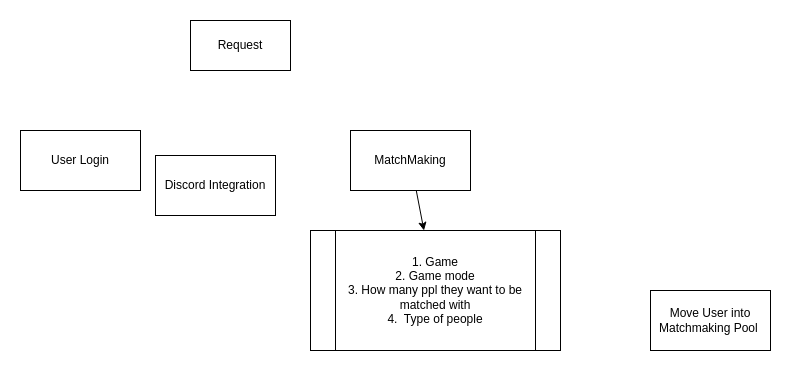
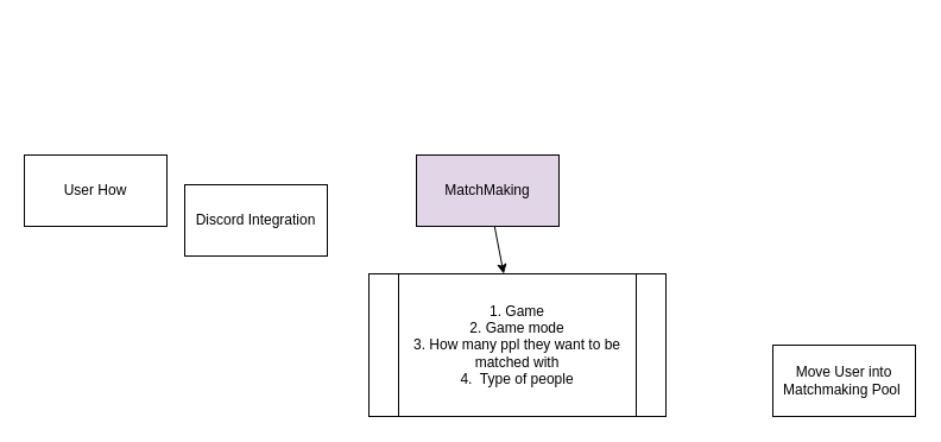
  <mxCell id="0" />
  <mxCell id="1" parent="0" />
- <mxCell id="2" value="Request" style="whiteSpace=wrap;html=1;" parent="1" vertex="1"><mxGeometry x="190" y="20" width="100" height="50" as="geometry" /></mxCell>
- <mxCell id="3" value="User Login" style="whiteSpace=wrap;html=1;" parent="1" vertex="1"><mxGeometry x="20" y="130" width="120" height="60" as="geometry" /></mxCell>
+ <mxCell id="3" value="User How" style="whiteSpace=wrap;html=1;" parent="1" vertex="1"><mxGeometry x="20" y="130" width="120" height="60" as="geometry" /></mxCell>
  <mxCell id="4" value="Discord Integration" style="whiteSpace=wrap;html=1;" parent="1" vertex="1"><mxGeometry x="155" y="155" width="120" height="60" as="geometry" /></mxCell>
  <mxCell id="5" value="" style="edgeStyle=none;html=1;" parent="1" source="6" target="8" edge="1"><mxGeometry relative="1" as="geometry" /></mxCell>
- <mxCell id="6" value="MatchMaking" style="whiteSpace=wrap;html=1;" parent="1" vertex="1"><mxGeometry x="350" y="130" width="120" height="60" as="geometry" /></mxCell>
+ <mxCell id="6" value="MatchMaking" style="whiteSpace=wrap;html=1;fillColor=#e1d5e7;" parent="1" vertex="1"><mxGeometry x="350" y="130" width="120" height="60" as="geometry" /></mxCell>
  <mxCell id="7" value="Move User into Matchmaking Pool&amp;nbsp;" style="whiteSpace=wrap;html=1;" parent="1" vertex="1"><mxGeometry x="650" y="290" width="120" height="60" as="geometry" /></mxCell>
  <mxCell id="8" value="1. Game&lt;br&gt;2. Game mode&lt;br&gt;3. How many ppl they want to be matched with&lt;br&gt;4.&amp;nbsp; Type of people" style="shape=process;whiteSpace=wrap;html=1;backgroundOutline=1;" parent="1" vertex="1"><mxGeometry x="310" y="230" width="250" height="120" as="geometry" /></mxCell>
